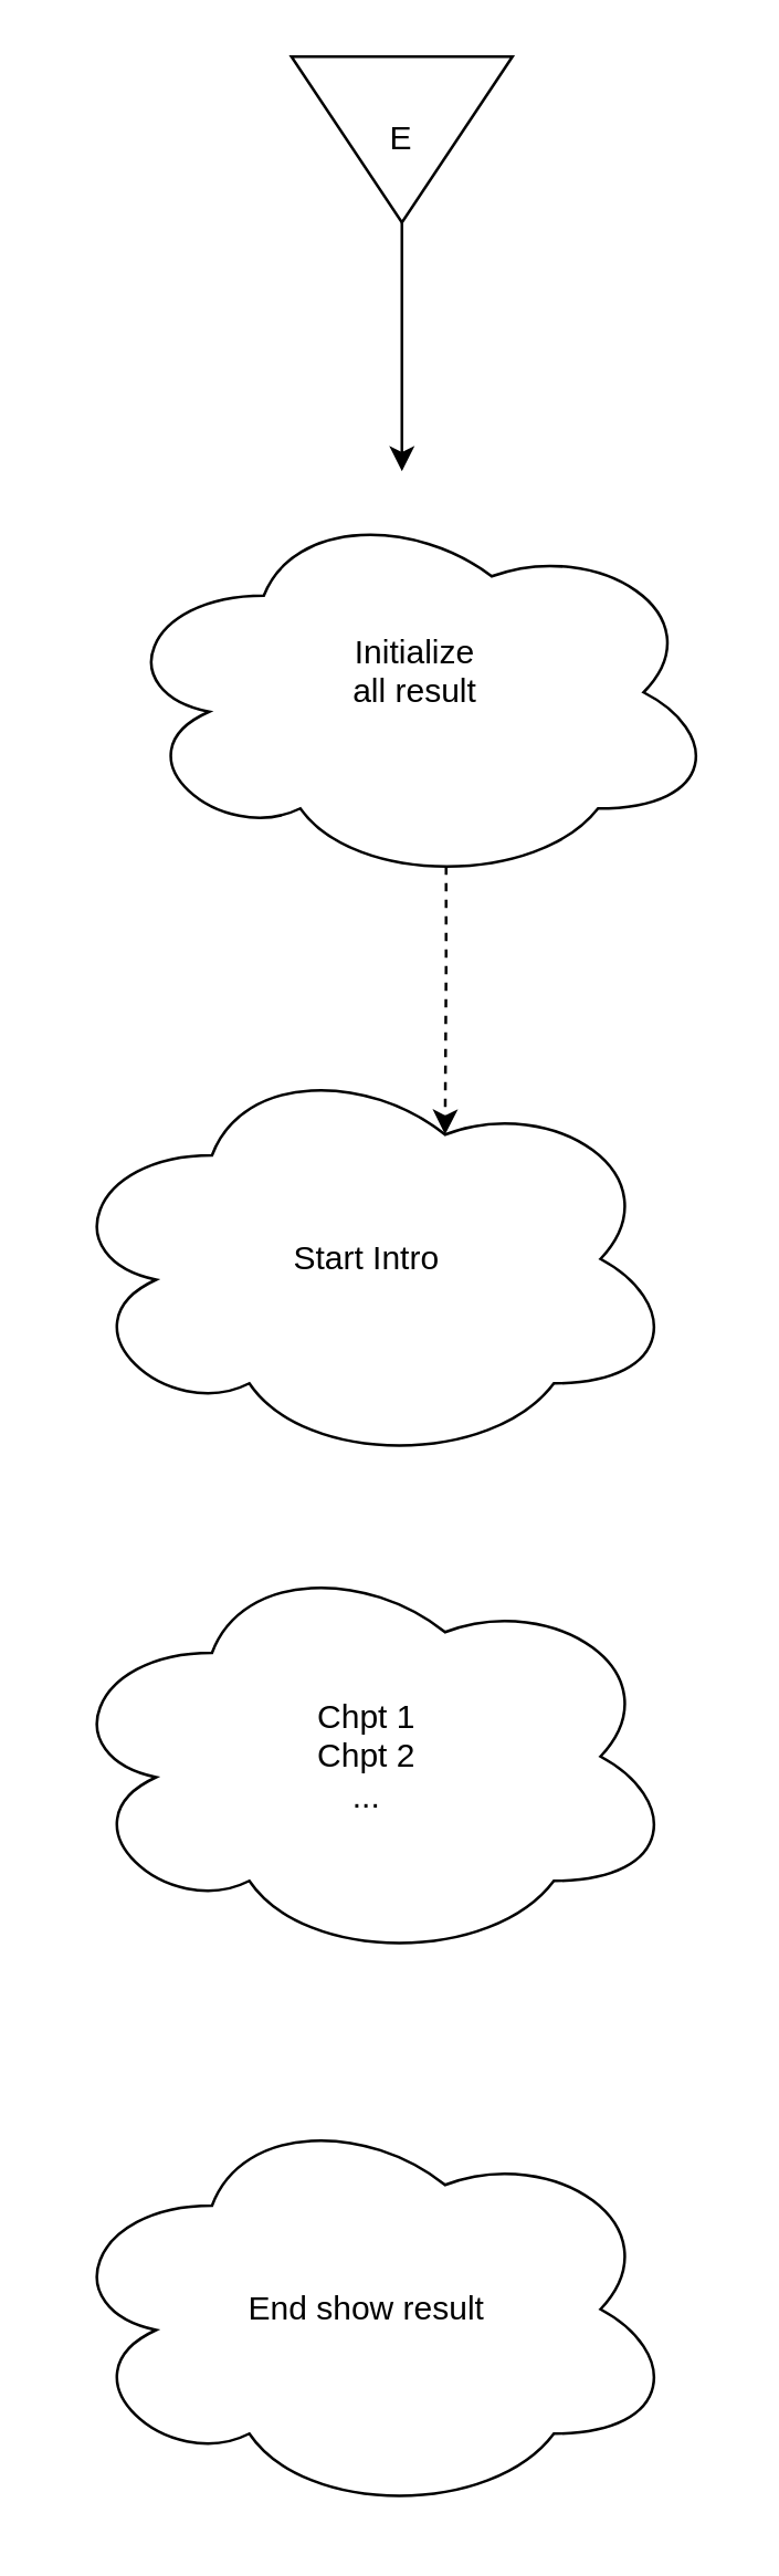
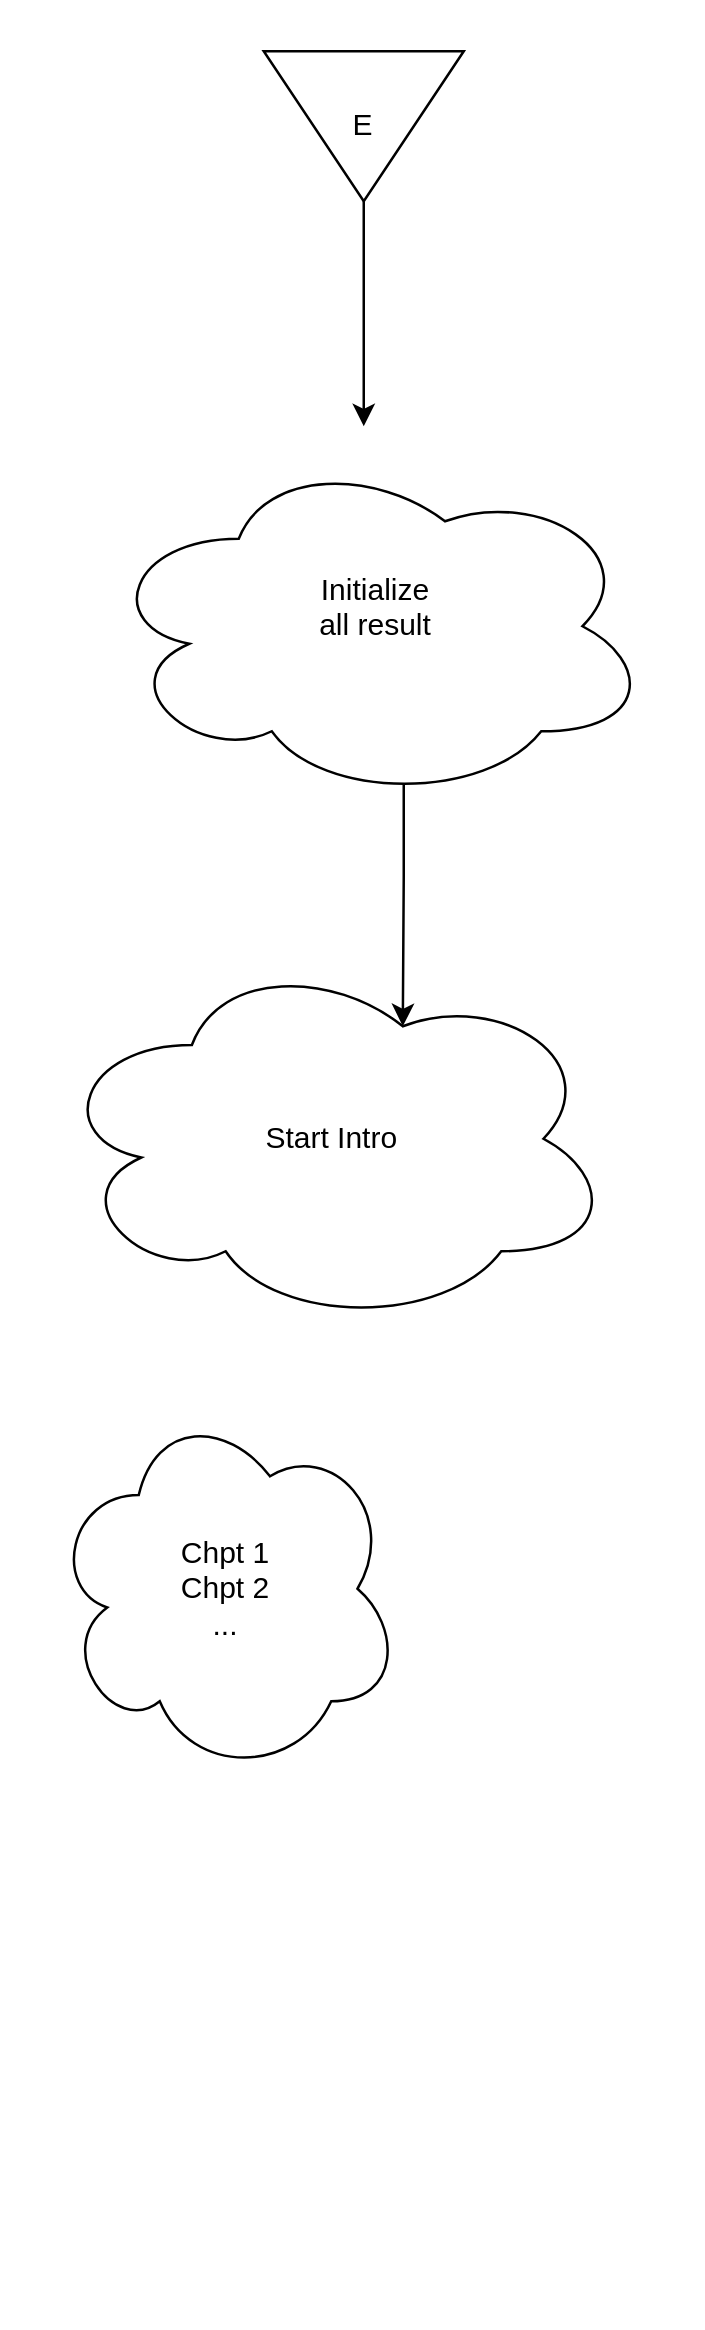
  <mxCell id="0" />
  <mxCell id="1" parent="0" />
  <mxCell id="2" style="edgeStyle=orthogonalEdgeStyle;rounded=0;orthogonalLoop=1;jettySize=auto;html=1;exitX=1;exitY=0.5;exitDx=0;exitDy=0;entryX=0.5;entryY=0;entryDx=0;entryDy=0;" parent="1" source="3" edge="1"><mxGeometry relative="1" as="geometry"><mxPoint x="145" y="170" as="targetPoint" /></mxGeometry></mxCell>
  <mxCell id="3" value="E" style="triangle;whiteSpace=wrap;html=1;direction=south;" parent="1" vertex="1"><mxGeometry x="105" y="20" width="80" height="60" as="geometry" /></mxCell>
  <mxCell id="4" value="Initialize&lt;br&gt;all result&lt;div&gt;&lt;br&gt;&lt;/div&gt;" style="ellipse;shape=cloud;whiteSpace=wrap;html=1;" parent="1" vertex="1"><mxGeometry x="40" y="180" width="220" height="140" as="geometry" /></mxCell>
  <mxCell id="5" value="Start Intro" style="ellipse;shape=cloud;whiteSpace=wrap;html=1;" vertex="1" parent="1"><mxGeometry x="20" y="380" width="225" height="150" as="geometry" /></mxCell>
- <mxCell id="6" style="edgeStyle=orthogonalEdgeStyle;rounded=0;orthogonalLoop=1;jettySize=auto;html=1;exitX=0.55;exitY=0.95;exitDx=0;exitDy=0;exitPerimeter=0;entryX=0.625;entryY=0.2;entryDx=0;entryDy=0;entryPerimeter=0;dashed=1;" edge="1" parent="1" source="4" target="5"><mxGeometry relative="1" as="geometry" /></mxCell>
- <mxCell id="7" value="Chpt 1&lt;div&gt;Chpt 2&lt;/div&gt;&lt;div&gt;...&lt;/div&gt;" style="ellipse;shape=cloud;whiteSpace=wrap;html=1;" vertex="1" parent="1"><mxGeometry x="20" y="560" width="225" height="150" as="geometry" /></mxCell>
- <mxCell id="8" value="End show result" style="ellipse;shape=cloud;whiteSpace=wrap;html=1;" vertex="1" parent="1"><mxGeometry x="20" y="760" width="225" height="150" as="geometry" /></mxCell>
+ <mxCell id="6" style="edgeStyle=orthogonalEdgeStyle;rounded=0;orthogonalLoop=1;jettySize=auto;html=1;exitX=0.55;exitY=0.95;exitDx=0;exitDy=0;exitPerimeter=0;entryX=0.625;entryY=0.2;entryDx=0;entryDy=0;entryPerimeter=0;" edge="1" parent="1" source="4" target="5"><mxGeometry relative="1" as="geometry" /></mxCell>
+ <mxCell id="7" value="Chpt 1&lt;div&gt;Chpt 2&lt;/div&gt;&lt;div&gt;...&lt;/div&gt;" style="ellipse;shape=cloud;whiteSpace=wrap;html=1;" vertex="1" parent="1"><mxGeometry x="20" y="560" width="140" height="150" as="geometry" /></mxCell>
